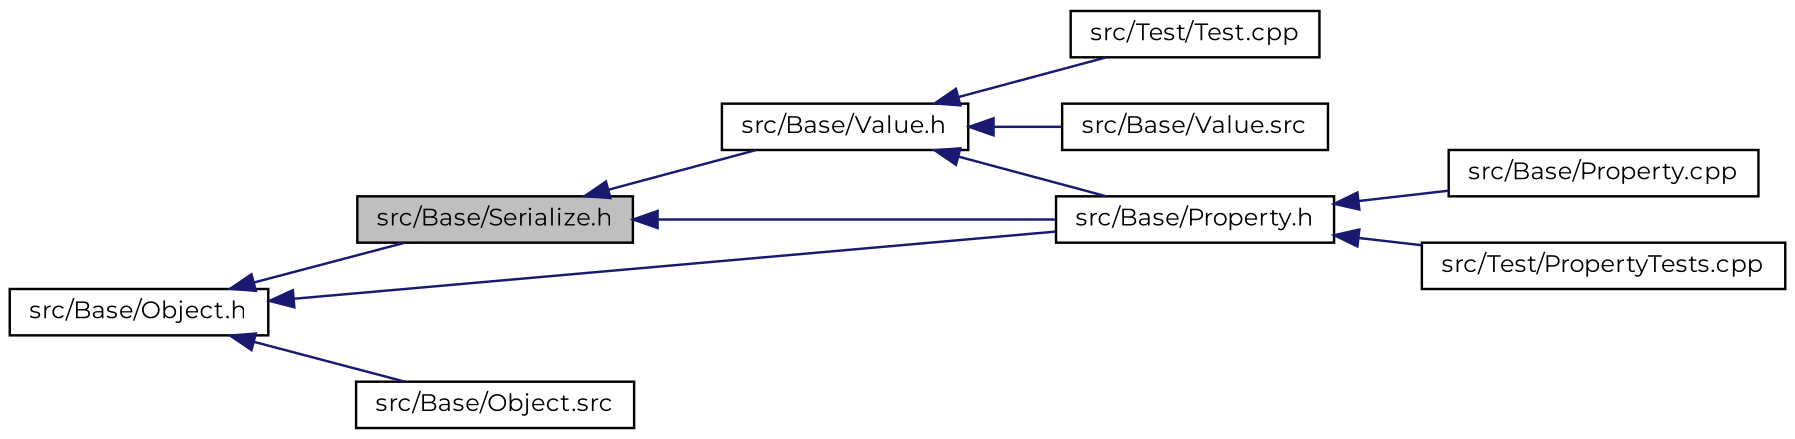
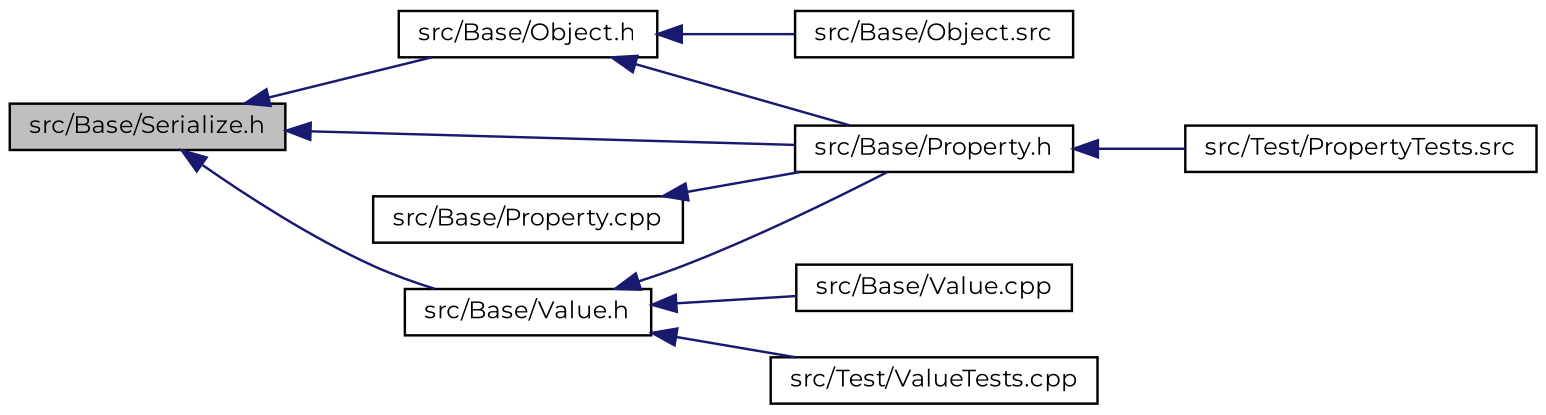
  digraph {
    fontname=Montserrat
    rankdir=LR
    node [color=black fillcolor=white fontname=Montserrat fontsize=10 shape=record style=filled]
    edge [color=midnightblue dir=back fontname=Montserrat fontsize=10 labelfontname=Helvetica labelfontsize=10 style=solid]
    n1 [fillcolor=grey75 fontcolor=black height=0.2 label="src/Base/Serialize.h" width=0.4]
    n2 [height=0.2 label="src/Base/Object.h" width=0.4]
    n3 [height=0.2 label="src/Base/Property.h" width=0.4]
    n4 [height=0.2 label="src/Base/Value.h" width=0.4]
    n5 [height=0.2 label="src/Base/Object.src" width=0.4]
    n6 [height=0.2 label="src/Base/Property.cpp" width=0.4]
-   n7 [height=0.2 label="src/Test/PropertyTests.cpp" width=0.4]
-   n8 [height=0.2 label="src/Base/Value.src" width=0.4]
-   n9 [height=0.2 label="src/Test/Test.cpp" width=0.4]
-   n2 -> n1
+   n7 [height=0.2 label="src/Test/PropertyTests.src" width=0.4]
+   n8 [height=0.2 label="src/Base/Value.cpp" width=0.4]
+   n9 [height=0.2 label="src/Test/ValueTests.cpp" width=0.4]
+   n1 -> n2
    n1 -> n3
    n1 -> n4
    n2 -> n3
    n2 -> n5
-   n3 -> n6
+   n6 -> n3
    n3 -> n7
    n4 -> n3
    n4 -> n8
    n4 -> n9
  }
